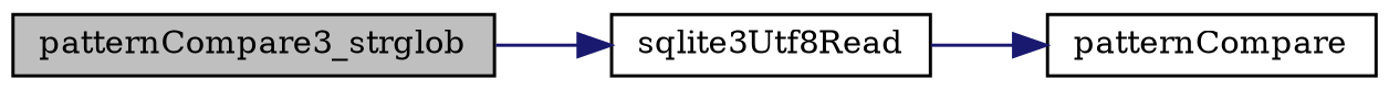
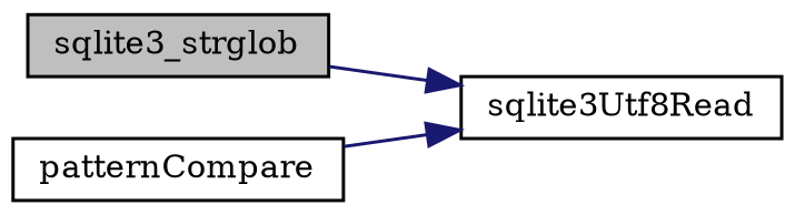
  digraph {
    fontname="DejaVu Serif"
    rankdir=LR
    node [color=black fillcolor=white fontname="DejaVu Serif" fontsize=10 shape=record style=filled]
    edge [color=midnightblue fontname="DejaVu Serif" fontsize=10 labelfontname=FreeSans labelfontsize=10 style=solid]
-   n1 [fillcolor=grey75 fontcolor=black height=0.2 label=patternCompare3_strglob width=0.4]
+   n1 [fillcolor=grey75 fontcolor=black height=0.2 label=sqlite3_strglob width=0.4]
    n2 [height=0.2 label=sqlite3Utf8Read width=0.4]
    n3 [height=0.2 label=patternCompare width=0.4]
    n1 -> n2
-   n2 -> n3
+   n3 -> n2
  }
